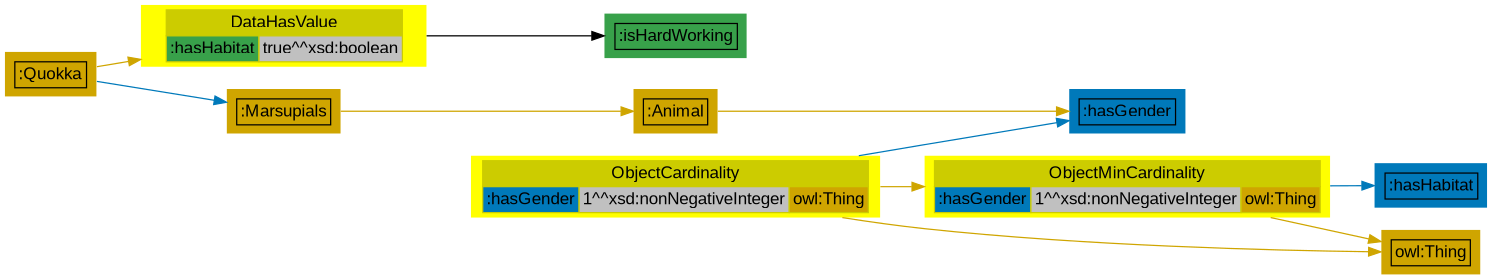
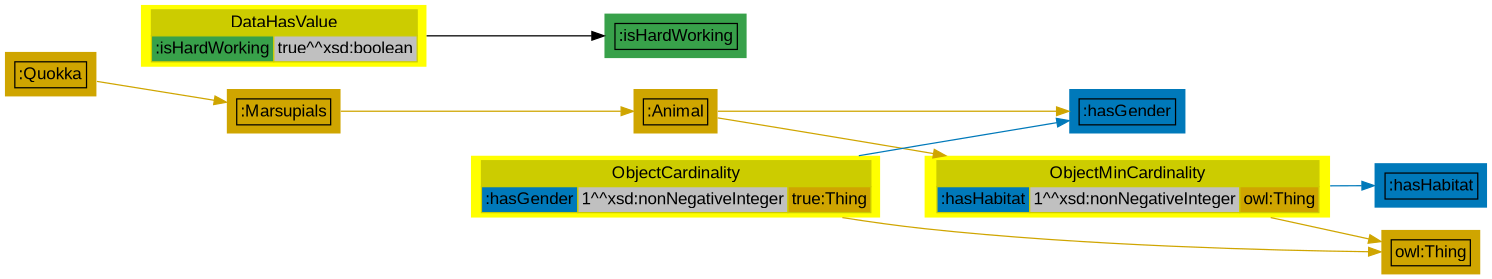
  digraph {
    fontname="Liberation Sans"
    rankdir=LR
    node [fillcolor="#CFA500" fontname="Liberation Sans" shape=plaintext style=filled]
    edge [color="#CFA500" fontname="Liberation Sans"]
    n1 [label=< <table border='0' cellborder='1' cellspacing='0'>  <tr>   <td>:Quokka</td>  </tr> </table> >]
-   n2 [color="#CCCC00" fillcolor=yellow1 label=< <table border='0' cellborder='1' cellspacing='0'>  <th port="header">   <td colspan="2" bgcolor="#CCCC00">DataHasValue</td>  </th>  <tr>   <td bgcolor="#38A14A">:hasHabitat</td>   <td bgcolor="gray">true^^xsd:boolean</td>  </tr> </table> >]
+   n2 [color="#CCCC00" fillcolor=yellow1 label=< <table border='0' cellborder='1' cellspacing='0'>  <th port="header">   <td colspan="2" bgcolor="#CCCC00">DataHasValue</td>  </th>  <tr>   <td bgcolor="#38A14A">:isHardWorking</td>   <td bgcolor="gray">true^^xsd:boolean</td>  </tr> </table> >]
    n3 [label=< <table border='0' cellborder='1' cellspacing='0'>  <tr>   <td>:Marsupials</td>  </tr> </table> >]
    n4 [fillcolor="#38A14A" label=< <table border='0' cellborder='1' cellspacing='0'>  <tr>   <td>:isHardWorking</td>  </tr> </table> >]
    n5 [label=< <table border='0' cellborder='1' cellspacing='0'>  <tr>   <td>:Animal</td>  </tr> </table> >]
-   n6 [color="#CCCC00" fillcolor=yellow1 label=< <table border='0' cellborder='1' cellspacing='0'>  <th port="header">   <td colspan="3" bgcolor="#CCCC00">ObjectMinCardinality</td>  </th>  <tr>   <td bgcolor="#0079BA">:hasGender</td>   <td bgcolor="gray">1^^xsd:nonNegativeInteger</td>   <td bgcolor="#CFA500">owl:Thing</td>  </tr> </table> >]
+   n6 [color="#CCCC00" fillcolor=yellow1 label=< <table border='0' cellborder='1' cellspacing='0'>  <th port="header">   <td colspan="3" bgcolor="#CCCC00">ObjectMinCardinality</td>  </th>  <tr>   <td bgcolor="#0079BA">:hasHabitat</td>   <td bgcolor="gray">1^^xsd:nonNegativeInteger</td>   <td bgcolor="#CFA500">owl:Thing</td>  </tr> </table> >]
    n7 [fillcolor="#0079BA" label=< <table border='0' cellborder='1' cellspacing='0'>  <tr>   <td>:hasGender</td>  </tr> </table> >]
-   n8 [color="#CCCC00" fillcolor=yellow1 label=< <table border='0' cellborder='1' cellspacing='0'>  <th port="header">   <td colspan="3" bgcolor="#CCCC00">ObjectCardinality</td>  </th>  <tr>   <td bgcolor="#0079BA">:hasGender</td>   <td bgcolor="gray">1^^xsd:nonNegativeInteger</td>   <td bgcolor="#CFA500">owl:Thing</td>  </tr> </table> >]
+   n8 [color="#CCCC00" fillcolor=yellow1 label=< <table border='0' cellborder='1' cellspacing='0'>  <th port="header">   <td colspan="3" bgcolor="#CCCC00">ObjectCardinality</td>  </th>  <tr>   <td bgcolor="#0079BA">:hasGender</td>   <td bgcolor="gray">1^^xsd:nonNegativeInteger</td>   <td bgcolor="#CFA500">true:Thing</td>  </tr> </table> >]
    n9 [label=< <table border='0' cellborder='1' cellspacing='0'>  <tr>   <td>owl:Thing</td>  </tr> </table> >]
    n10 [fillcolor="#0079BA" label=< <table border='0' cellborder='1' cellspacing='0'>  <tr>   <td>:hasHabitat</td>  </tr> </table> >]
-   n1 -> n2
-   n1 -> n3 [color="#0079BA"]
+   n1 -> n3
    n2 -> n4 [color=""]
    n3 -> n5
-   n8 -> n6
+   n5 -> n6
    n5 -> n7
    n6 -> n9
    n6 -> n10 [color="#0079BA"]
    n8 -> n7 [color="#0079BA"]
    n8 -> n9
  }
